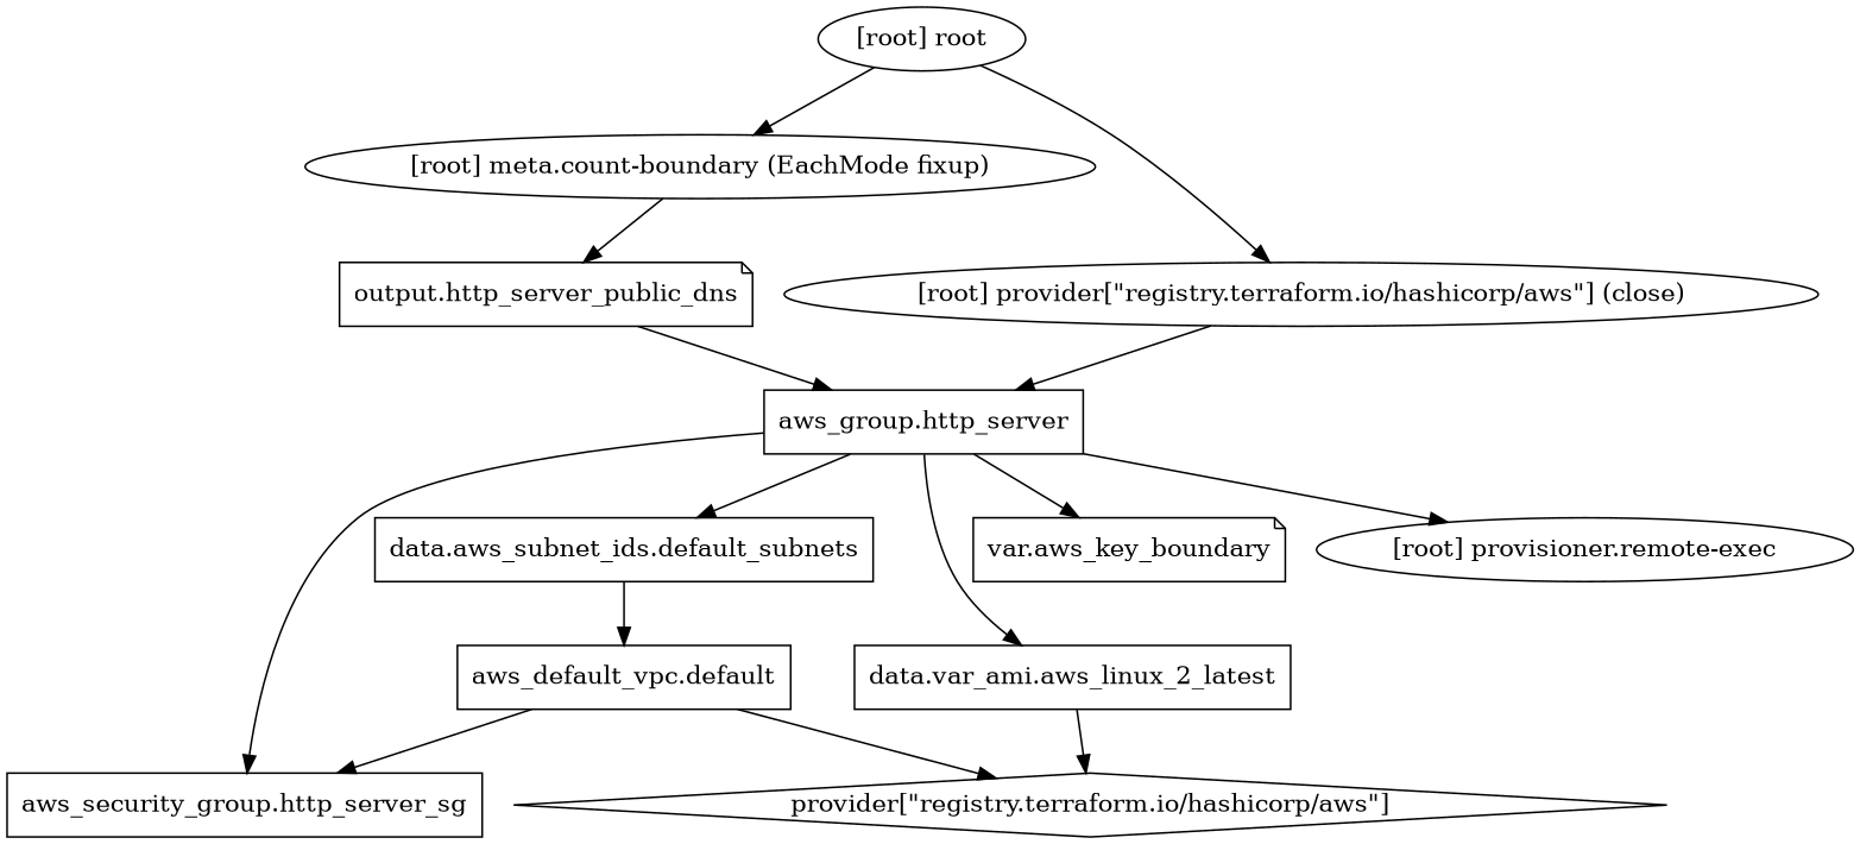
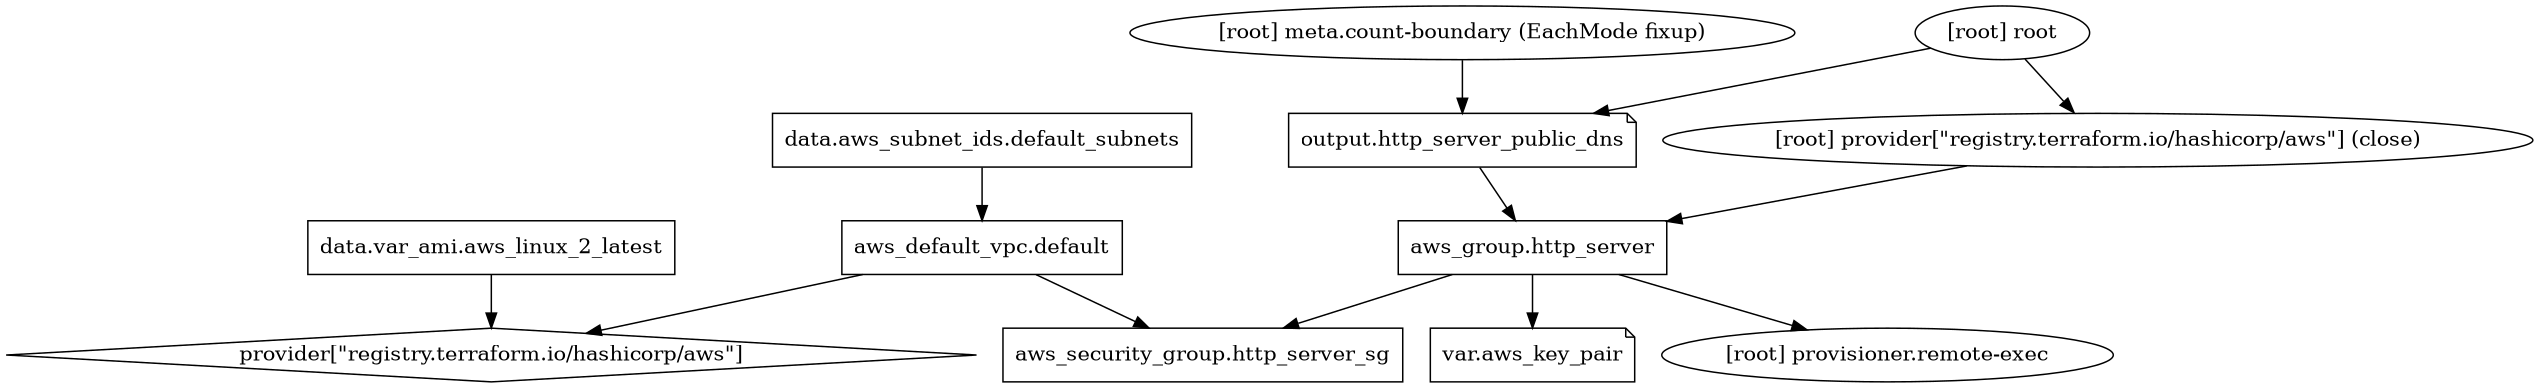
  digraph {
    compound=true
    newrank=true
    node [shape=box]
    n1 [label="aws_default_vpc.default"]
    n2 [label="provider[\"registry.terraform.io/hashicorp/aws\"]" shape=diamond]
    n3 [label="aws_group.http_server"]
    n4 [label="aws_security_group.http_server_sg"]
    n5 [label="data.var_ami.aws_linux_2_latest"]
    n6 [label="data.aws_subnet_ids.default_subnets"]
-   n7 [label="var.aws_key_boundary" shape=note]
+   n7 [label="var.aws_key_pair" shape=note]
    "[root] provisioner.remote-exec" [shape=""]
    n9 [label="output.http_server_public_dns" shape=note]
    "[root] meta.count-boundary (EachMode fixup)" [shape=""]
    "[root] provider[\"registry.terraform.io/hashicorp/aws\"] (close)" [shape=""]
    "[root] root" [shape=""]
    subgraph sub_1 {
      n1
      n2
      n3
      n4
      n5
      n6
      n7
      "[root] provisioner.remote-exec"
      n9
      "[root] meta.count-boundary (EachMode fixup)"
      "[root] provider[\"registry.terraform.io/hashicorp/aws\"] (close)"
      "[root] root"
    }
    n1 -> n2
    n1 -> n4
    n3 -> n4
-   n3 -> n5
-   n3 -> n6
    n3 -> n7
    n3 -> "[root] provisioner.remote-exec"
    n5 -> n2
    n6 -> n1
    n9 -> n3
    "[root] meta.count-boundary (EachMode fixup)" -> n9
    "[root] provider[\"registry.terraform.io/hashicorp/aws\"] (close)" -> n3
-   "[root] root" -> "[root] meta.count-boundary (EachMode fixup)"
+   "[root] root" -> n9
    "[root] root" -> "[root] provider[\"registry.terraform.io/hashicorp/aws\"] (close)"
  }
